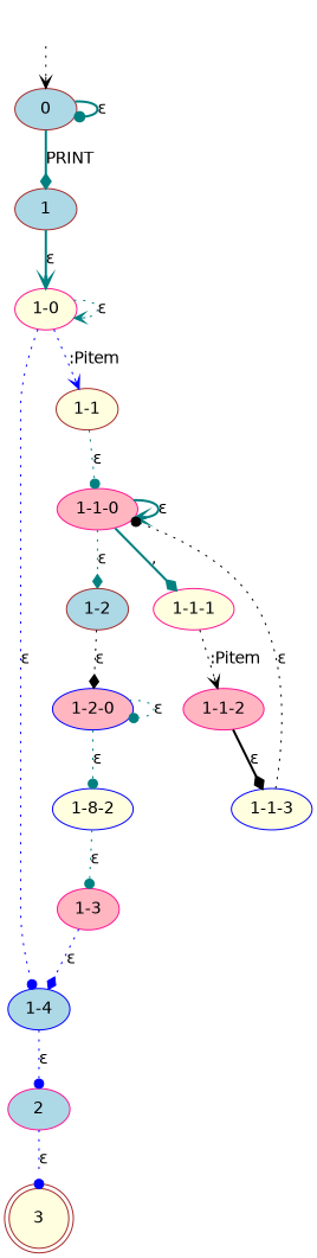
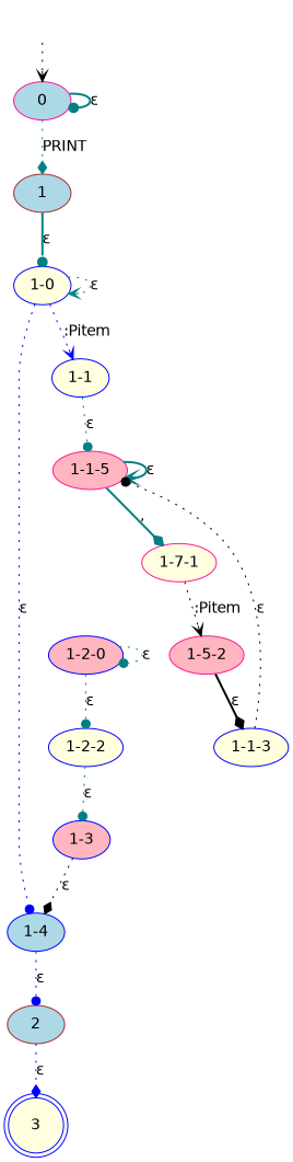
  digraph {
    fontname="DejaVu Sans"
    node [fontname="DejaVu Sans" style=filled color=blue fillcolor=lightyellow]
    edge [arrowhead=dot color=teal fontname="DejaVu Sans" style=dotted]
    fake0 [style=invisible color="" fillcolor=""]
-   0 [color=brown fillcolor=lightblue root=true]
+   0 [color=deeppink fillcolor=lightblue root=true]
    1 [color=brown fillcolor=lightblue]
-   "1-3" [color=deeppink fillcolor=lightpink]
-   "1-2-2" [label="1-8-2"]
+   "1-3" [fillcolor=lightpink]
+   "1-2-2"
    "1-4" [fillcolor=lightblue]
-   "1-1-0" [color=deeppink fillcolor=lightpink]
-   "1-1" [color=brown]
-   "1-2" [color=brown fillcolor=lightblue]
-   "1-1-1" [color=deeppink]
-   3 [color=brown shape=doublecircle]
-   2 [color=deeppink fillcolor=lightblue]
+   "1-1-0" [color=deeppink fillcolor=lightpink label="1-1-5"]
+   "1-1"
+   "1-1-1" [color=deeppink label="1-7-1"]
+   3 [shape=doublecircle]
+   2 [color=brown fillcolor=lightblue]
    "1-2-0" [fillcolor=lightpink]
-   "1-0" [color=deeppink]
-   "1-1-2" [color=deeppink fillcolor=lightpink]
+   "1-0"
+   "1-1-2" [color=deeppink fillcolor=lightpink label="1-5-2"]
    "1-1-3"
    fake0 -> 0 [arrowhead=vee color=black]
    0 -> 0 [label="ε" style=bold]
-   0 -> 1 [arrowhead=diamond label=PRINT style=bold]
-   1 -> "1-0" [arrowhead=vee label="ε" style=bold]
-   "1-3" -> "1-4" [arrowhead=diamond color=blue label="ε"]
+   0 -> 1 [arrowhead=diamond label=PRINT]
+   1 -> "1-0" [label="ε" style=bold]
+   "1-3" -> "1-4" [arrowhead=diamond color=black label="ε"]
    "1-2-2" -> "1-3" [label="ε"]
    "1-4" -> 2 [color=blue label="ε"]
    "1-1-0" -> "1-1-0" [arrowhead=vee label="ε" style=bold]
-   "1-1-0" -> "1-2" [arrowhead=diamond label="ε"]
    "1-1-0" -> "1-1-1" [arrowhead=diamond label="," style=bold]
    "1-1" -> "1-1-0" [label="ε"]
-   "1-2" -> "1-2-0" [arrowhead=diamond color=black label="ε"]
    "1-1-1" -> "1-1-2" [arrowhead=vee color=black label=":Pitem"]
-   2 -> 3 [color=blue label="ε"]
+   2 -> 3 [arrowhead=diamond color=blue label="ε"]
    "1-2-0" -> "1-2-2" [label="ε"]
    "1-2-0" -> "1-2-0" [label="ε"]
    "1-0" -> "1-4" [color=blue label="ε"]
    "1-0" -> "1-1" [arrowhead=vee color=blue label=":Pitem"]
    "1-0" -> "1-0" [arrowhead=vee label="ε"]
    "1-1-2" -> "1-1-3" [arrowhead=diamond color=black label="ε" style=bold]
    "1-1-3" -> "1-1-0" [color=black label="ε"]
  }
